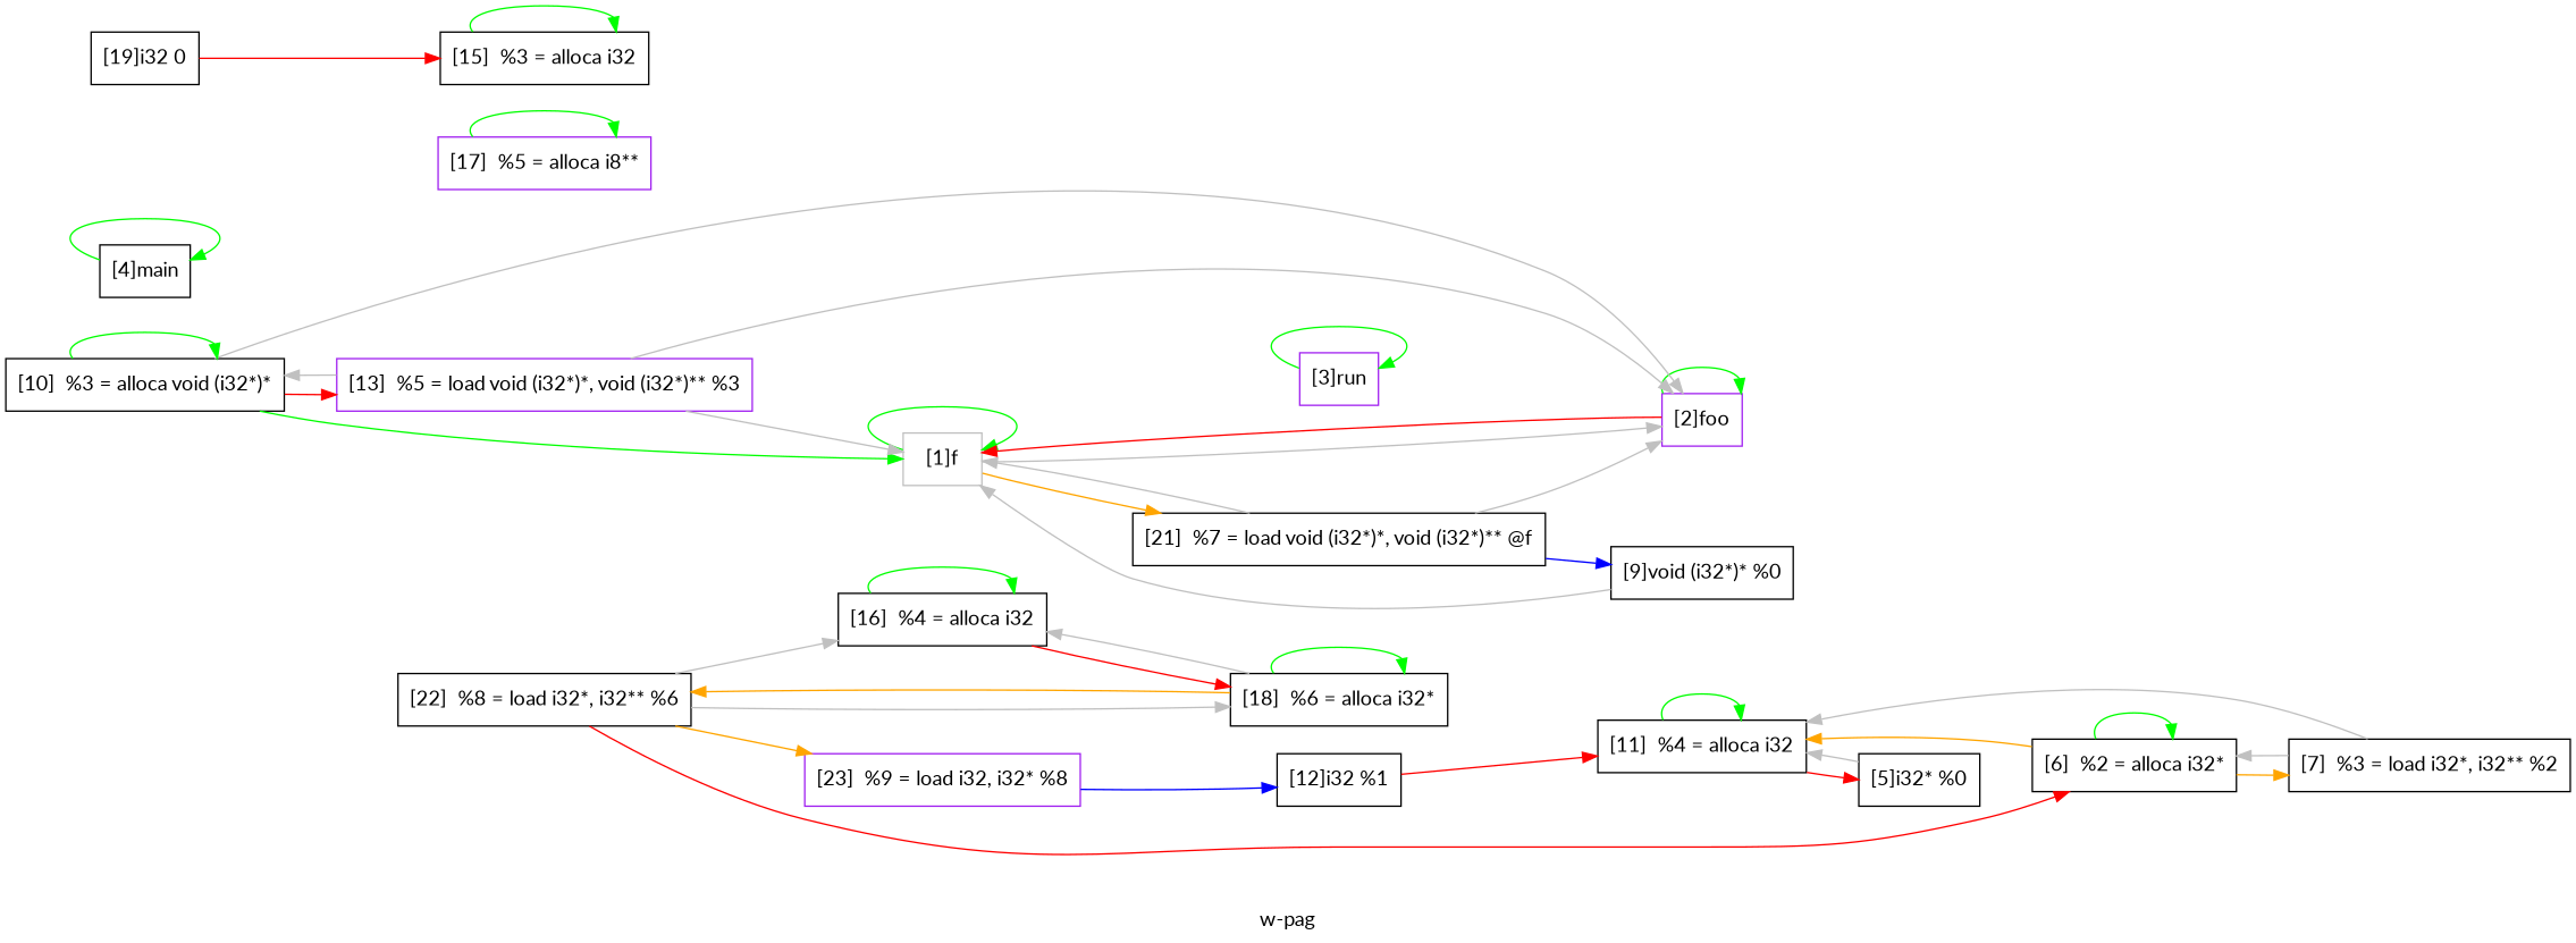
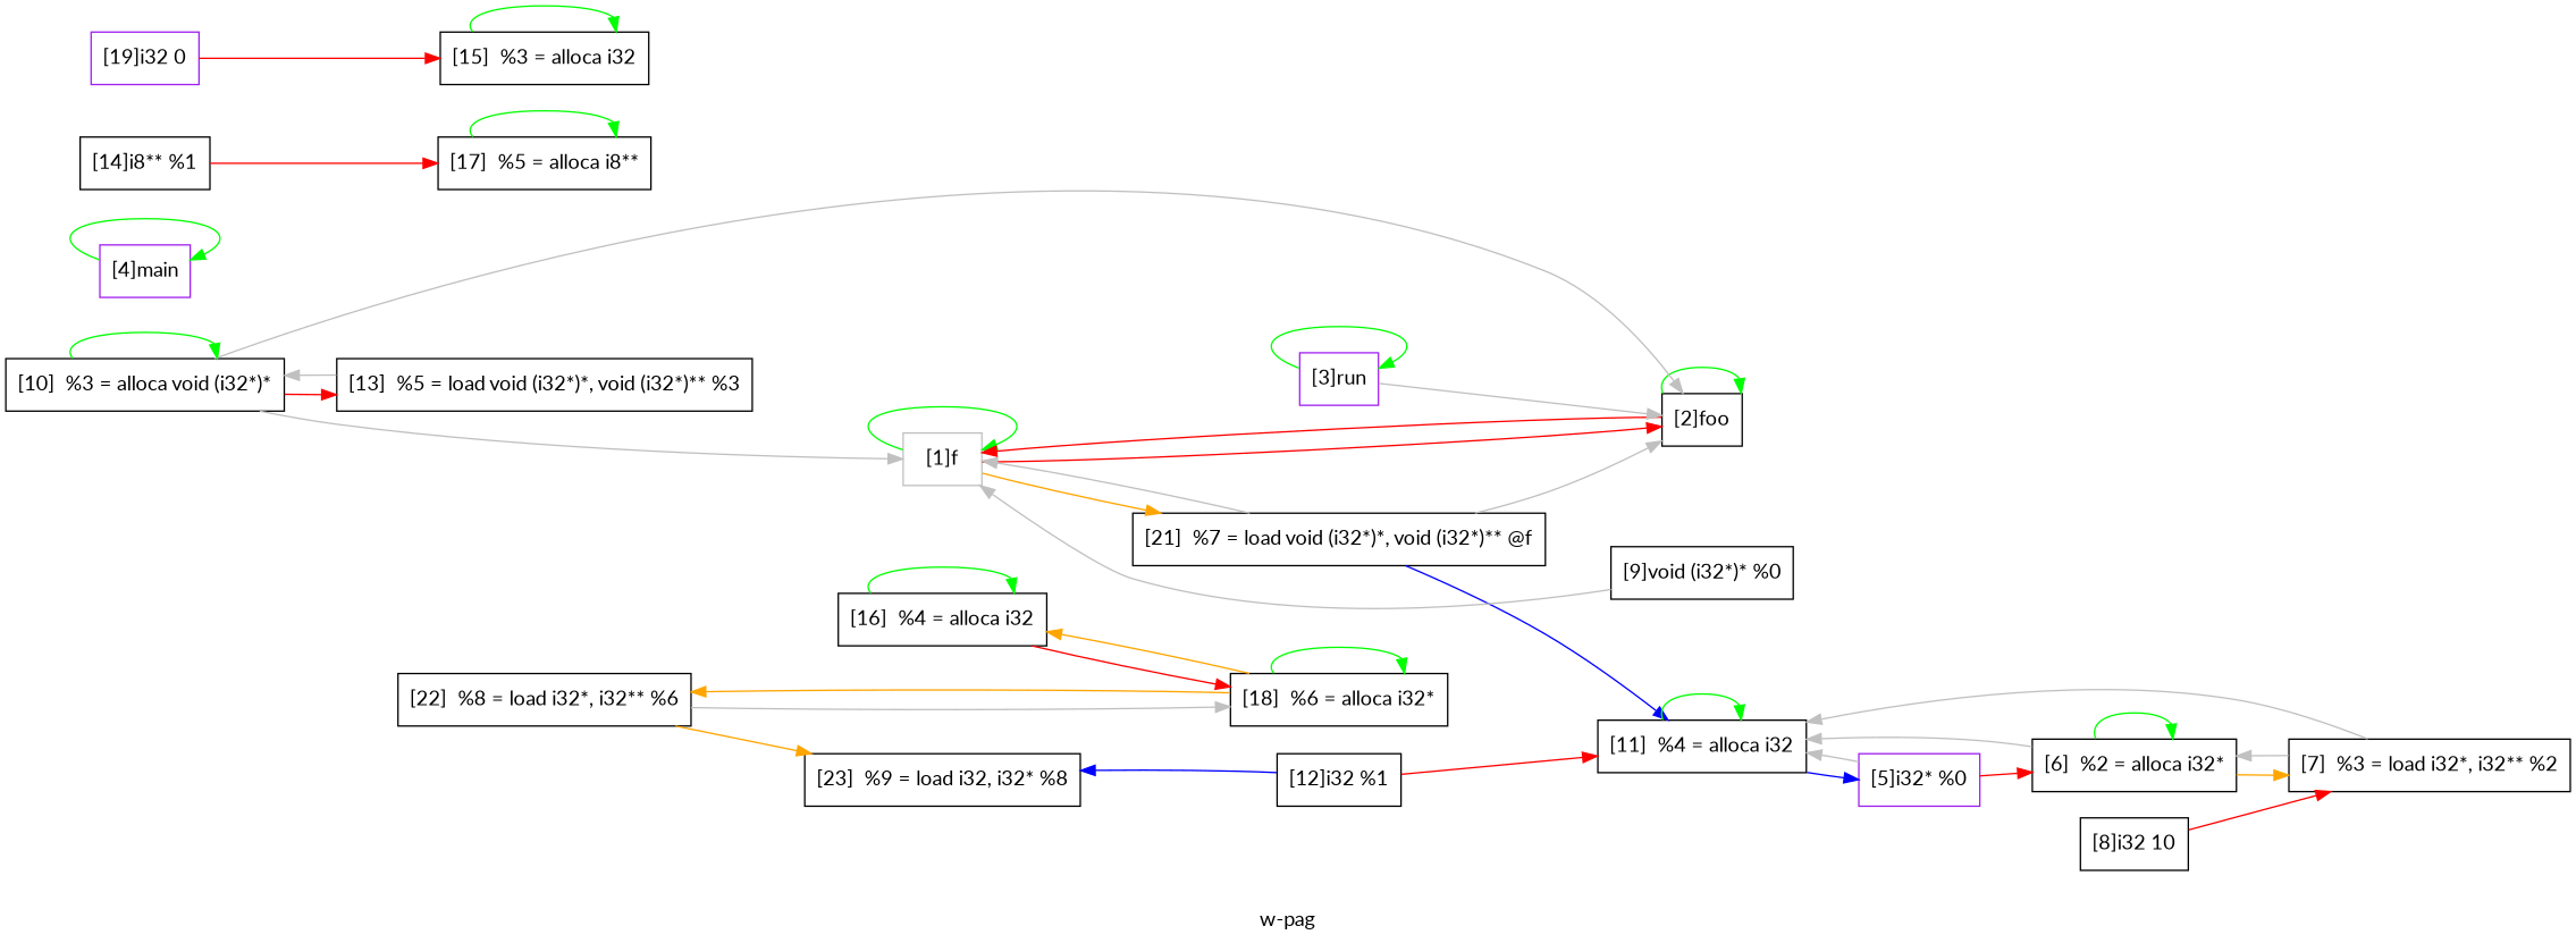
  digraph {
    fontname=Lato
    label="w-pag"
    rankdir=LR
    node [color=black fontname=Lato shape=rectangle]
    edge [color=grey fontname=Lato]
    n1 [color=grey label="[1]f"]
-   n2 [color=purple label="[2]foo"]
+   n2 [label="[2]foo"]
    n3 [label="[21]  %7 = load void (i32*)*, void (i32*)** @f"]
    n4 [label="[9]void (i32*)* %0"]
    n5 [color=purple label="[3]run"]
-   n6 [label="[4]main"]
-   n7 [label="[5]i32* %0"]
+   n6 [color=purple label="[4]main"]
+   n7 [color=purple label="[5]i32* %0"]
    n8 [label="[6]  %2 = alloca i32*"]
    n9 [label="[11]  %4 = alloca i32"]
    n10 [label="[7]  %3 = load i32*, i32** %2"]
+   n11 [label="[8]i32 10"]
    n12 [label="[10]  %3 = alloca void (i32*)*"]
-   n13 [color=purple label="[13]  %5 = load void (i32*)*, void (i32*)** %3"]
+   n13 [label="[13]  %5 = load void (i32*)*, void (i32*)** %3"]
    n14 [label="[12]i32 %1"]
-   n16 [color=purple label="[17]  %5 = alloca i8**"]
+   n15 [label="[14]i8** %1"]
+   n16 [label="[17]  %5 = alloca i8**"]
    n17 [label="[15]  %3 = alloca i32"]
    n18 [label="[16]  %4 = alloca i32"]
    n19 [label="[18]  %6 = alloca i32*"]
    n20 [label="[22]  %8 = load i32*, i32** %6"]
-   n21 [color=purple label="[23]  %9 = load i32, i32* %8"]
-   n22 [label="[19]i32 0"]
+   n21 [label="[23]  %9 = load i32, i32* %8"]
+   n22 [color=purple label="[19]i32 0"]
    n1 -> n1 [color=green]
-   n1 -> n2
+   n1 -> n2 [color=red]
    n1 -> n3 [color=orange]
    n2 -> n1 [color=red]
    n2 -> n2 [color=green]
    n3 -> n1
    n3 -> n2
-   n3 -> n4 [color=blue]
+   n3 -> n9 [color=blue]
    n4 -> n1
    n5 -> n5 [color=green]
    n6 -> n6 [color=green]
-   n20 -> n8 [color=red]
+   n7 -> n8 [color=red]
    n7 -> n9
    n8 -> n8 [color=green]
-   n8 -> n9 [color=orange]
+   n8 -> n9
    n8 -> n10 [color=orange]
-   n9 -> n7 [color=red]
+   n9 -> n7 [color=blue]
    n9 -> n9 [color=green]
    n10 -> n8
    n10 -> n9
-   n12 -> n1 [color=green]
+   n11 -> n10 [color=red]
+   n12 -> n1
    n12 -> n2
    n12 -> n12 [color=green]
    n12 -> n13 [color=red]
-   n13 -> n1
-   n13 -> n2
+   n5 -> n2
    n13 -> n12
    n14 -> n9 [color=red]
+   n15 -> n16 [color=red]
    n16 -> n16 [color=green]
    n17 -> n17 [color=green]
    n18 -> n18 [color=green]
    n18 -> n19 [color=red]
-   n19 -> n18
+   n19 -> n18 [color=orange]
    n19 -> n19 [color=green]
    n19 -> n20 [color=orange]
-   n20 -> n18
    n20 -> n19
    n20 -> n21 [color=orange]
-   n21 -> n14 [color=blue]
+   n14 -> n21 [color=blue]
    n22 -> n17 [color=red]
  }
